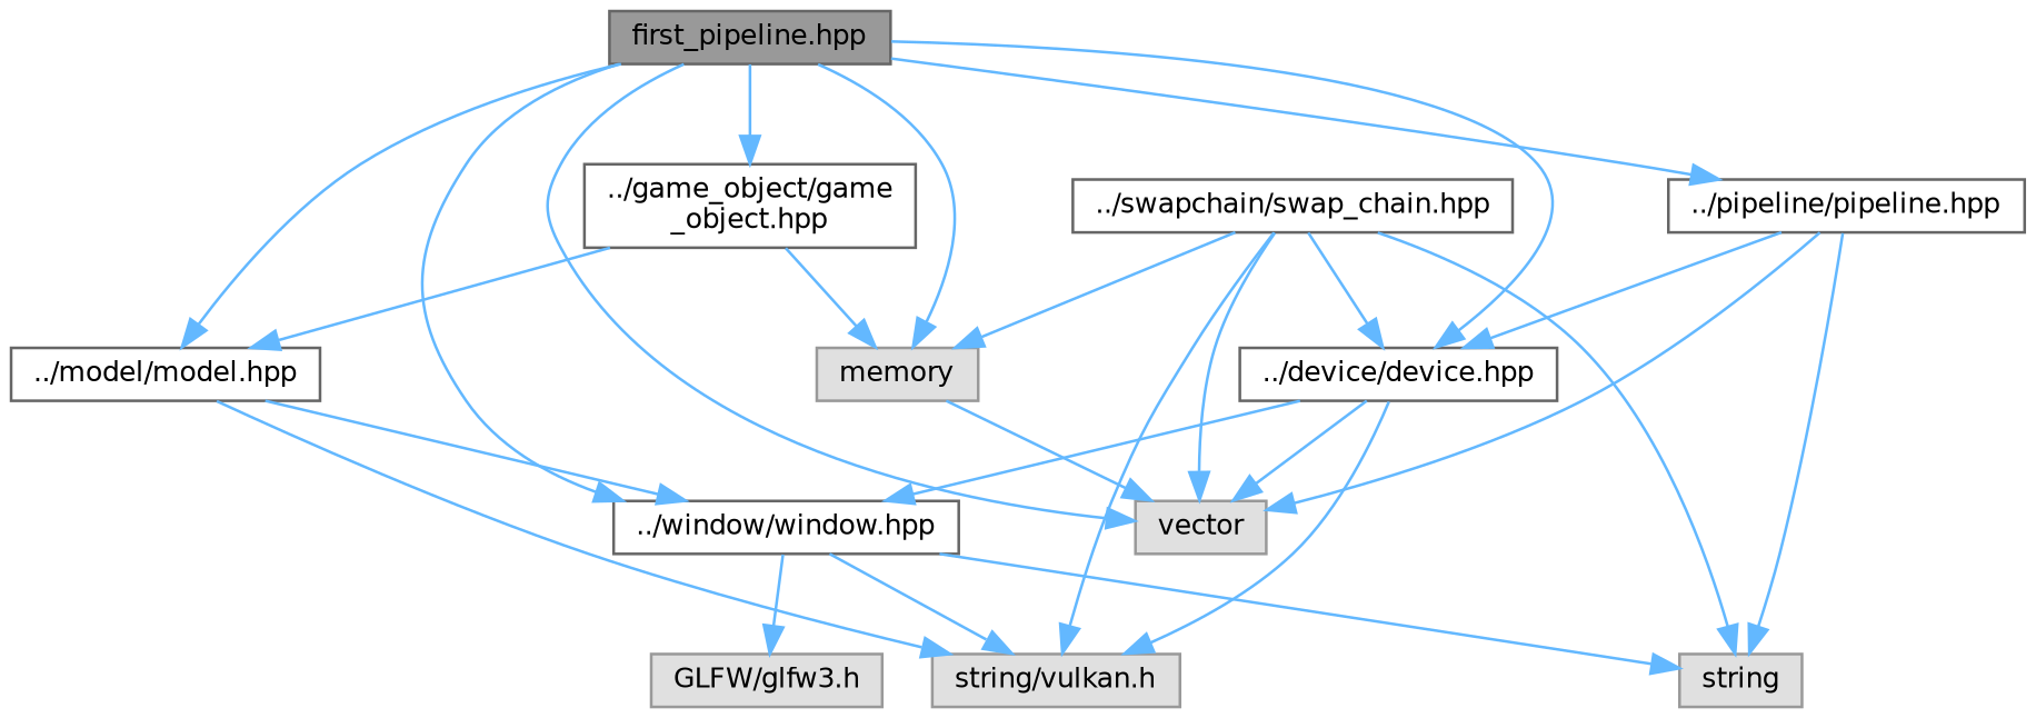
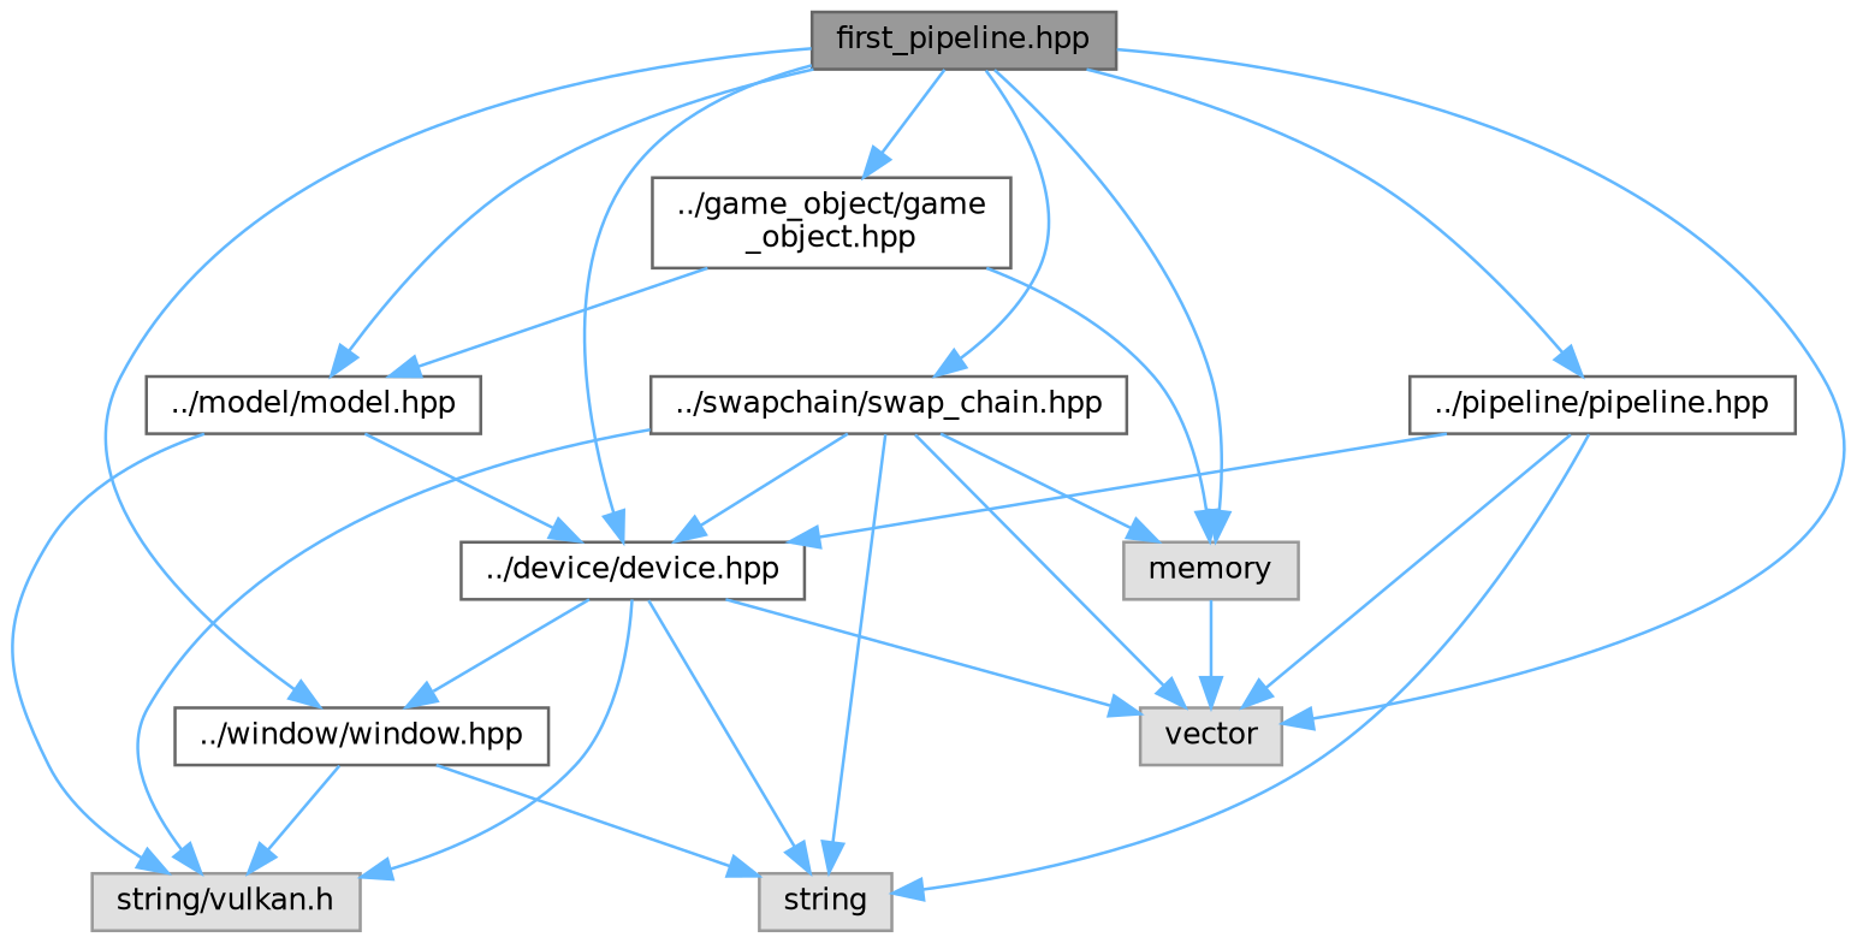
  digraph {
    node [color=grey40 fillcolor=white fontname=Helvetica fontsize=10 shape=box style=filled]
    edge [color=steelblue1 fontname=Helvetica fontsize=10 labelfontname=Helvetica labelfontsize=10 style=solid]
    n1 [color=gray40 fillcolor=grey60 fontcolor=black height=0.2 label="first_pipeline.hpp" width=0.4]
    n2 [height=0.2 label="../device/device.hpp" width=0.4]
    n3 [height=0.2 label="../window/window.hpp" width=0.4]
    n4 [color=grey60 fillcolor="#E0E0E0" height=0.2 label=vector width=0.4]
    n5 [height=0.2 label="../game_object/game\l_object.hpp" width=0.4]
    n6 [height=0.2 label="../model/model.hpp" width=0.4]
    n7 [color=grey60 fillcolor="#E0E0E0" height=0.2 label=memory width=0.4]
    n8 [height=0.2 label="../pipeline/pipeline.hpp" width=0.4]
    n9 [height=0.2 label="../swapchain/swap_chain.hpp" width=0.4]
    n10 [color=grey60 fillcolor="#E0E0E0" height=0.2 label="string/vulkan.h" width=0.4]
    n11 [color=grey60 fillcolor="#E0E0E0" height=0.2 label=string width=0.4]
-   n12 [color=grey60 fillcolor="#E0E0E0" height=0.2 label="GLFW/glfw3.h" width=0.4]
    n1 -> n2
    n1 -> n3
    n1 -> n4
    n1 -> n5
    n1 -> n6
    n1 -> n7
    n1 -> n8
+   n1 -> n9
    n2 -> n3
    n2 -> n4
    n2 -> n10
+   n2 -> n11
    n3 -> n10
    n3 -> n11
-   n3 -> n12
    n5 -> n6
    n5 -> n7
-   n6 -> n3
+   n6 -> n2
    n6 -> n10
    n7 -> n4
    n8 -> n2
    n8 -> n4
    n8 -> n11
    n9 -> n2
    n9 -> n4
    n9 -> n7
    n9 -> n10
    n9 -> n11
  }
